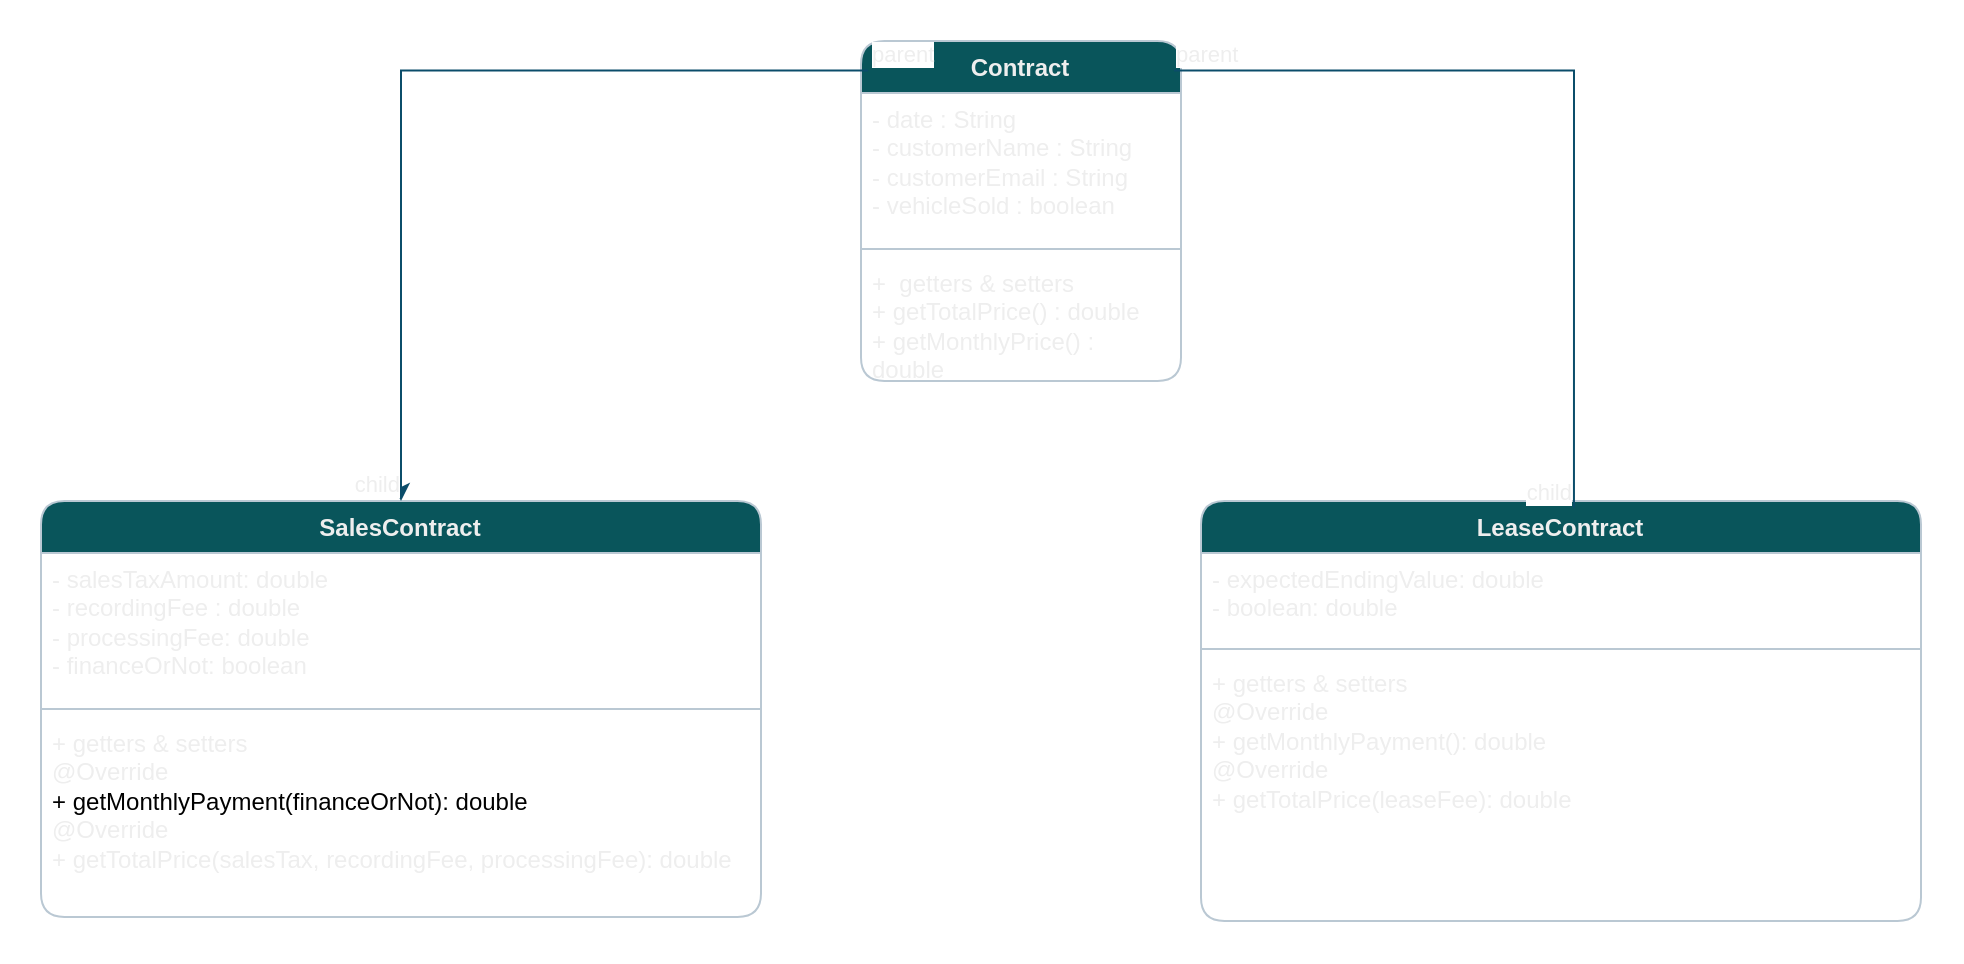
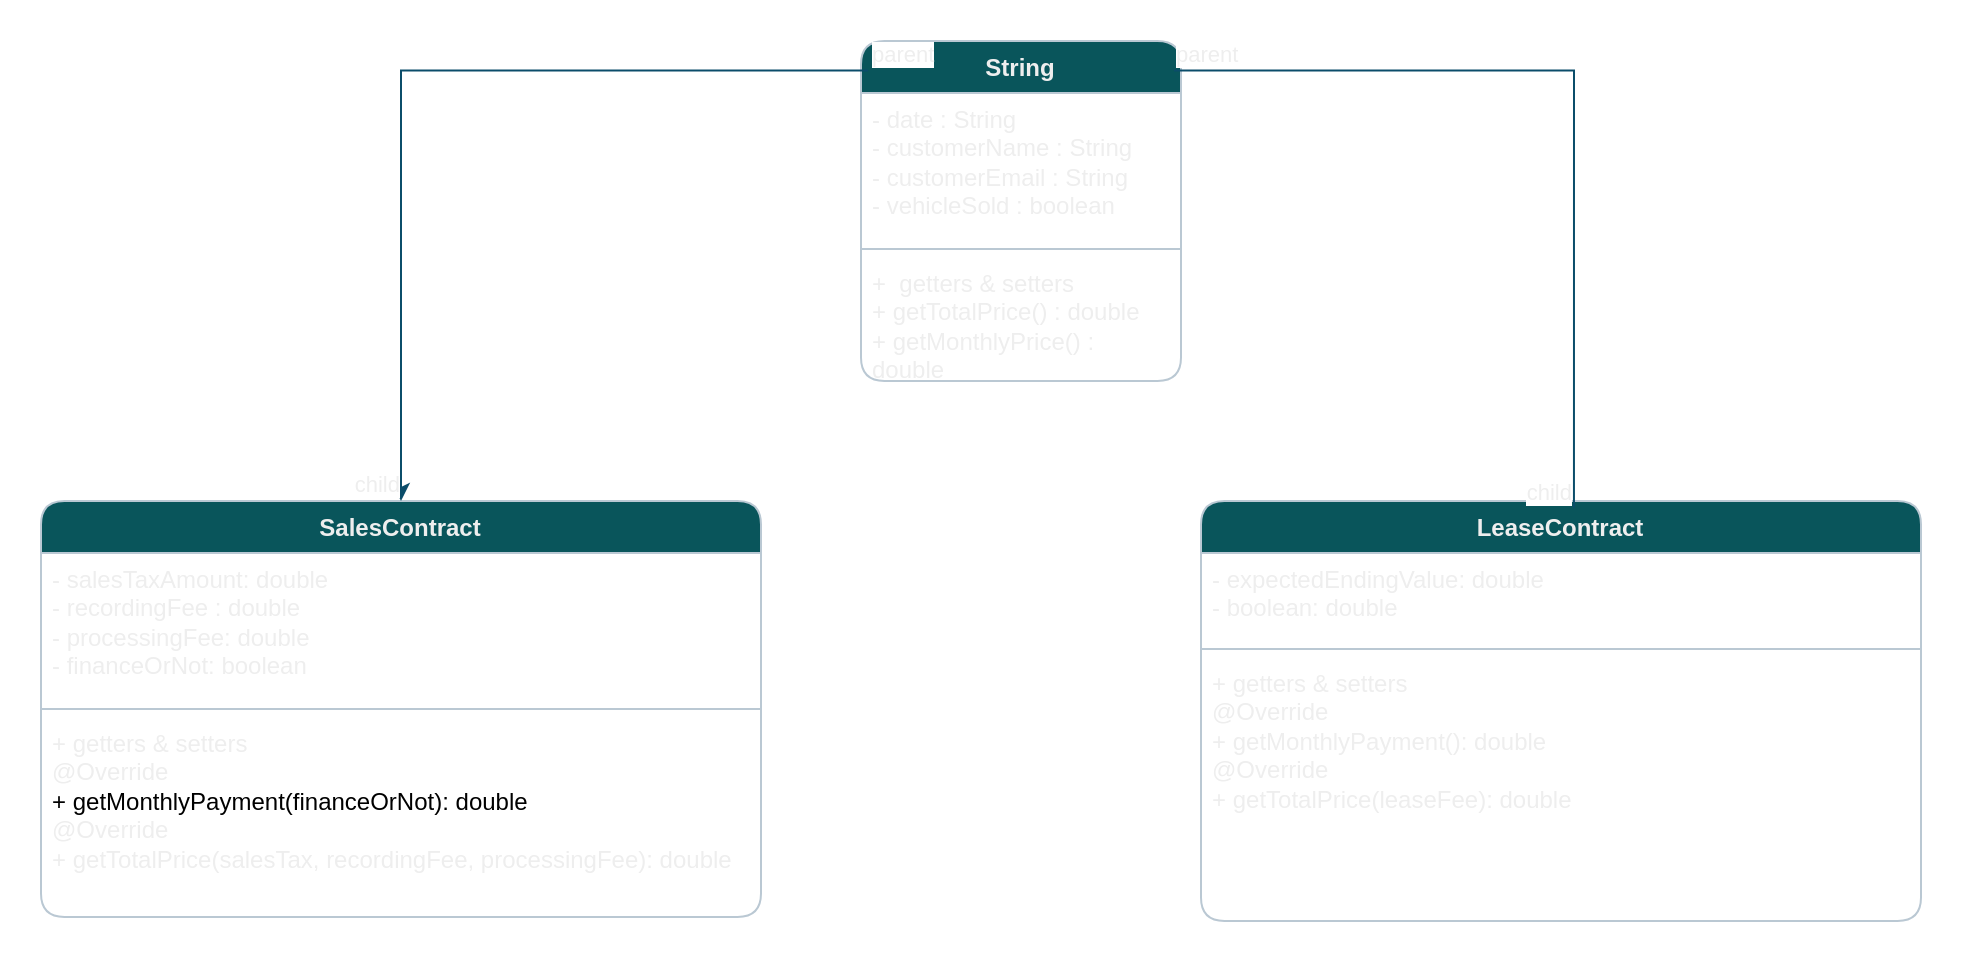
  <mxCell id="0" />
  <mxCell id="1" parent="0" />
- <mxCell id="2" value="Contract" style="swimlane;fontStyle=1;align=center;verticalAlign=top;childLayout=stackLayout;horizontal=1;startSize=26;horizontalStack=0;resizeParent=1;resizeParentMax=0;resizeLast=0;collapsible=1;marginBottom=0;whiteSpace=wrap;html=1;fontFamily=Helvetica;rounded=1;labelBackgroundColor=none;fillColor=#09555B;strokeColor=#BAC8D3;fontColor=#EEEEEE;" parent="1" vertex="1"><mxGeometry x="430" y="20" width="160" height="170" as="geometry" /></mxCell>
+ <mxCell id="2" value="String" style="swimlane;fontStyle=1;align=center;verticalAlign=top;childLayout=stackLayout;horizontal=1;startSize=26;horizontalStack=0;resizeParent=1;resizeParentMax=0;resizeLast=0;collapsible=1;marginBottom=0;whiteSpace=wrap;html=1;fontFamily=Helvetica;rounded=1;labelBackgroundColor=none;fillColor=#09555B;strokeColor=#BAC8D3;fontColor=#EEEEEE;" parent="1" vertex="1"><mxGeometry x="430" y="20" width="160" height="170" as="geometry" /></mxCell>
  <mxCell id="3" value="- date : String&lt;div&gt;- customerName : String&amp;nbsp;&lt;/div&gt;&lt;div&gt;- customerEmail : String&amp;nbsp;&lt;/div&gt;&lt;div&gt;- vehicleSold : boolean&lt;/div&gt;&lt;div&gt;&lt;br&gt;&lt;/div&gt;&lt;div&gt;&lt;br&gt;&lt;/div&gt;" style="text;strokeColor=none;fillColor=none;align=left;verticalAlign=top;spacingLeft=4;spacingRight=4;overflow=hidden;rotatable=0;points=[[0,0.5],[1,0.5]];portConstraint=eastwest;whiteSpace=wrap;html=1;fontFamily=Helvetica;rounded=1;labelBackgroundColor=none;fontColor=#EEEEEE;" parent="2" vertex="1"><mxGeometry y="26" width="160" height="74" as="geometry" /></mxCell>
  <mxCell id="4" value="" style="line;strokeWidth=1;fillColor=none;align=left;verticalAlign=middle;spacingTop=-1;spacingLeft=3;spacingRight=3;rotatable=0;labelPosition=right;points=[];portConstraint=eastwest;fontFamily=Helvetica;rounded=1;labelBackgroundColor=none;strokeColor=#BAC8D3;fontColor=#EEEEEE;" parent="2" vertex="1"><mxGeometry y="100" width="160" height="8" as="geometry" /></mxCell>
  <mxCell id="5" value="+&amp;nbsp; getters &amp;amp; setters&amp;nbsp;&lt;div&gt;+ getTotalPrice() : double&lt;/div&gt;&lt;div&gt;+ getMonthlyPrice() : double&lt;/div&gt;&lt;div&gt;&lt;br&gt;&lt;/div&gt;" style="text;strokeColor=none;fillColor=none;align=left;verticalAlign=top;spacingLeft=4;spacingRight=4;overflow=hidden;rotatable=0;points=[[0,0.5],[1,0.5]];portConstraint=eastwest;whiteSpace=wrap;html=1;fontFamily=Helvetica;rounded=1;labelBackgroundColor=none;fontColor=#EEEEEE;" parent="2" vertex="1"><mxGeometry y="108" width="160" height="62" as="geometry" /></mxCell>
  <mxCell id="6" value="SalesContract" style="swimlane;fontStyle=1;align=center;verticalAlign=top;childLayout=stackLayout;horizontal=1;startSize=26;horizontalStack=0;resizeParent=1;resizeParentMax=0;resizeLast=0;collapsible=1;marginBottom=0;whiteSpace=wrap;html=1;fontFamily=Helvetica;rounded=1;labelBackgroundColor=none;fillColor=#09555B;strokeColor=#BAC8D3;fontColor=#EEEEEE;" parent="1" vertex="1"><mxGeometry x="20" y="250" width="360" height="208" as="geometry" /></mxCell>
  <mxCell id="7" value="- salesTaxAmount: double&lt;div&gt;- recordingFee : double&amp;nbsp;&lt;/div&gt;&lt;div&gt;- processingFee: double&lt;/div&gt;&lt;div&gt;- financeOrNot: boolean&amp;nbsp;&lt;/div&gt;" style="text;strokeColor=none;fillColor=none;align=left;verticalAlign=top;spacingLeft=4;spacingRight=4;overflow=hidden;rotatable=0;points=[[0,0.5],[1,0.5]];portConstraint=eastwest;whiteSpace=wrap;html=1;fontFamily=Helvetica;rounded=1;labelBackgroundColor=none;fontColor=#EEEEEE;" parent="6" vertex="1"><mxGeometry y="26" width="360" height="74" as="geometry" /></mxCell>
  <mxCell id="8" value="" style="line;strokeWidth=1;fillColor=none;align=left;verticalAlign=middle;spacingTop=-1;spacingLeft=3;spacingRight=3;rotatable=0;labelPosition=right;points=[];portConstraint=eastwest;fontFamily=Helvetica;rounded=1;labelBackgroundColor=none;strokeColor=#BAC8D3;fontColor=#EEEEEE;" parent="6" vertex="1"><mxGeometry y="100" width="360" height="8" as="geometry" /></mxCell>
  <mxCell id="9" value="+ getters &amp;amp; setters&lt;div&gt;@Override&lt;br&gt;&lt;div&gt;&lt;span style=&quot;background-color: transparent; color: light-dark(rgb(0, 0, 0), rgb(255, 255, 255));&quot;&gt;+ getMonthlyPayment(&lt;/span&gt;&lt;span style=&quot;background-color: transparent; color: light-dark(rgb(0, 0, 0), rgb(255, 255, 255));&quot;&gt;financeOrNot&lt;/span&gt;&lt;span style=&quot;background-color: transparent; color: light-dark(rgb(0, 0, 0), rgb(255, 255, 255));&quot;&gt;): double&lt;/span&gt;&lt;div&gt;@Override&lt;/div&gt;&lt;/div&gt;&lt;/div&gt;&lt;div&gt;+ getTotalPrice(salesTax, recordingFee, processingFee): double&amp;nbsp;&lt;/div&gt;" style="text;strokeColor=none;fillColor=none;align=left;verticalAlign=top;spacingLeft=4;spacingRight=4;overflow=hidden;rotatable=0;points=[[0,0.5],[1,0.5]];portConstraint=eastwest;whiteSpace=wrap;html=1;fontFamily=Helvetica;rounded=1;labelBackgroundColor=none;fontColor=#EEEEEE;" parent="6" vertex="1"><mxGeometry y="108" width="360" height="100" as="geometry" /></mxCell>
  <mxCell id="10" value="LeaseContract" style="swimlane;fontStyle=1;align=center;verticalAlign=top;childLayout=stackLayout;horizontal=1;startSize=26;horizontalStack=0;resizeParent=1;resizeParentMax=0;resizeLast=0;collapsible=1;marginBottom=0;whiteSpace=wrap;html=1;fontFamily=Helvetica;rounded=1;labelBackgroundColor=none;fillColor=#09555B;strokeColor=#BAC8D3;fontColor=#EEEEEE;" vertex="1" parent="1"><mxGeometry x="600" y="250" width="360" height="210" as="geometry" /></mxCell>
  <mxCell id="11" value="- expectedEndingValue: double&lt;div&gt;- boolean: double&lt;span style=&quot;background-color: transparent; color: light-dark(rgb(0, 0, 0), rgb(255, 255, 255));&quot;&gt;&amp;nbsp;&amp;nbsp;&lt;/span&gt;&lt;/div&gt;" style="text;strokeColor=none;fillColor=none;align=left;verticalAlign=top;spacingLeft=4;spacingRight=4;overflow=hidden;rotatable=0;points=[[0,0.5],[1,0.5]];portConstraint=eastwest;whiteSpace=wrap;html=1;fontFamily=Helvetica;rounded=1;labelBackgroundColor=none;fontColor=#EEEEEE;" vertex="1" parent="10"><mxGeometry y="26" width="360" height="44" as="geometry" /></mxCell>
  <mxCell id="12" value="" style="line;strokeWidth=1;fillColor=none;align=left;verticalAlign=middle;spacingTop=-1;spacingLeft=3;spacingRight=3;rotatable=0;labelPosition=right;points=[];portConstraint=eastwest;fontFamily=Helvetica;rounded=1;labelBackgroundColor=none;strokeColor=#BAC8D3;fontColor=#EEEEEE;" vertex="1" parent="10"><mxGeometry y="70" width="360" height="8" as="geometry" /></mxCell>
  <mxCell id="13" value="+ getters &amp;amp; setters&lt;div&gt;@Override&lt;/div&gt;&lt;div&gt;+ getMonthlyPayment(): double&lt;/div&gt;&lt;div&gt;@Override&lt;/div&gt;&lt;div&gt;+ getTotalPrice(leaseFee): double&lt;/div&gt;" style="text;strokeColor=none;fillColor=none;align=left;verticalAlign=top;spacingLeft=4;spacingRight=4;overflow=hidden;rotatable=0;points=[[0,0.5],[1,0.5]];portConstraint=eastwest;whiteSpace=wrap;html=1;fontFamily=Helvetica;rounded=1;labelBackgroundColor=none;fontColor=#EEEEEE;" vertex="1" parent="10"><mxGeometry y="78" width="360" height="132" as="geometry" /></mxCell>
  <mxCell id="14" value="" style="endArrow=classic;html=1;edgeStyle=orthogonalEdgeStyle;rounded=0;strokeColor=#0B4D6A;exitX=0.022;exitY=0.087;exitDx=0;exitDy=0;exitPerimeter=0;" edge="1" parent="1" source="2" target="6"><mxGeometry relative="1" as="geometry"><mxPoint x="326" y="135" as="sourcePoint" /><mxPoint x="172" y="246" as="targetPoint" /></mxGeometry></mxCell>
  <mxCell id="15" value="parent" style="edgeLabel;resizable=0;html=1;align=left;verticalAlign=bottom;strokeColor=#BAC8D3;fontColor=#EEEEEE;fillColor=#09555B;" connectable="0" vertex="1" parent="14"><mxGeometry x="-1" relative="1" as="geometry" /></mxCell>
  <mxCell id="16" value="child" style="edgeLabel;resizable=0;html=1;align=right;verticalAlign=bottom;strokeColor=#BAC8D3;fontColor=#EEEEEE;fillColor=#09555B;" connectable="0" vertex="1" parent="14"><mxGeometry x="1" relative="1" as="geometry" /></mxCell>
  <mxCell id="17" value="" style="endArrow=none;html=1;edgeStyle=orthogonalEdgeStyle;rounded=0;strokeColor=#0B4D6A;entryX=0.518;entryY=0.016;entryDx=0;entryDy=0;entryPerimeter=0;exitX=0.978;exitY=0.087;exitDx=0;exitDy=0;exitPerimeter=0;" edge="1" parent="1" source="2" target="10"><mxGeometry relative="1" as="geometry"><mxPoint x="657" y="114" as="sourcePoint" /><mxPoint x="562" y="301" as="targetPoint" /></mxGeometry></mxCell>
  <mxCell id="18" value="parent" style="edgeLabel;resizable=0;html=1;align=left;verticalAlign=bottom;strokeColor=#BAC8D3;fontColor=#EEEEEE;fillColor=#09555B;" connectable="0" vertex="1" parent="17"><mxGeometry x="-1" relative="1" as="geometry" /></mxCell>
  <mxCell id="19" value="child" style="edgeLabel;resizable=0;html=1;align=right;verticalAlign=bottom;strokeColor=#BAC8D3;fontColor=#EEEEEE;fillColor=#09555B;" connectable="0" vertex="1" parent="17"><mxGeometry x="1" relative="1" as="geometry" /></mxCell>
